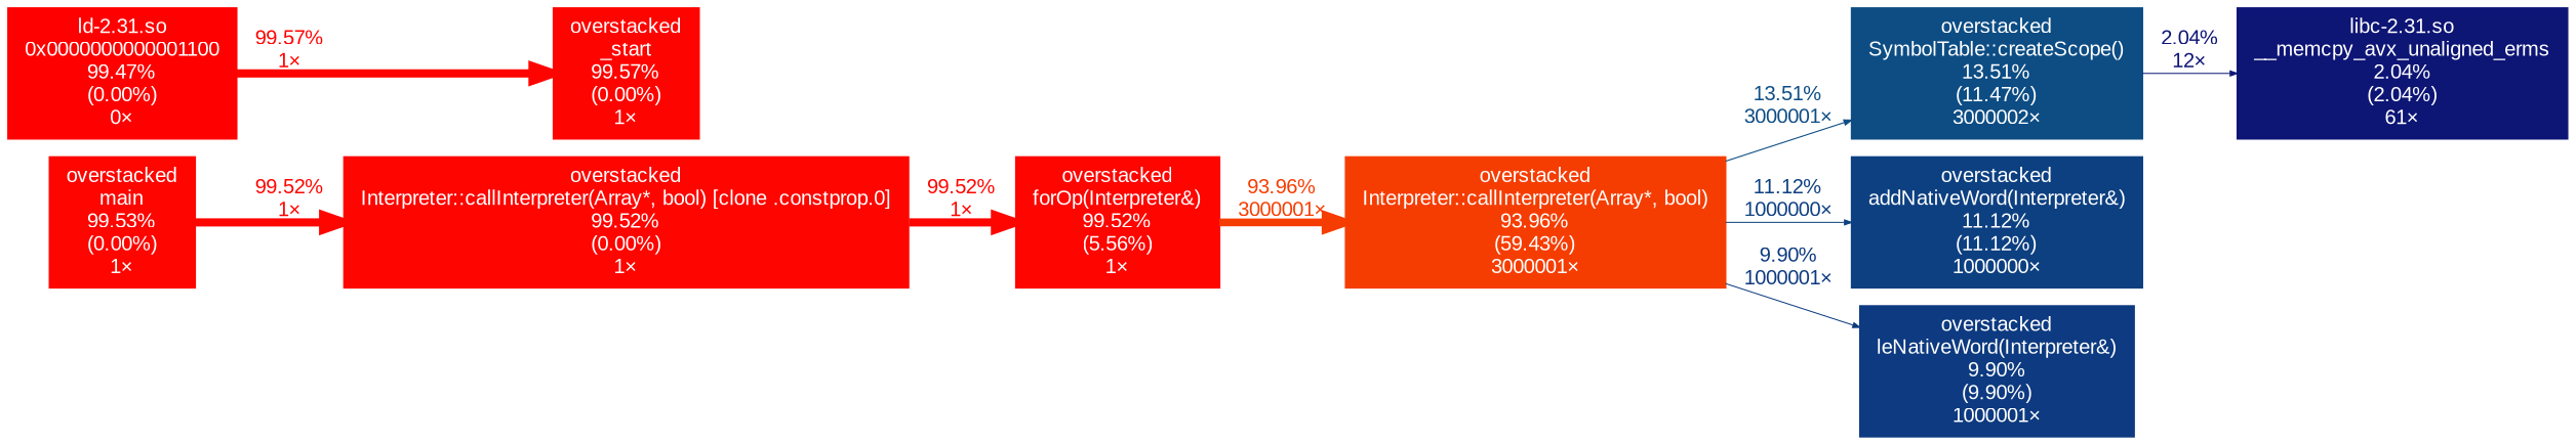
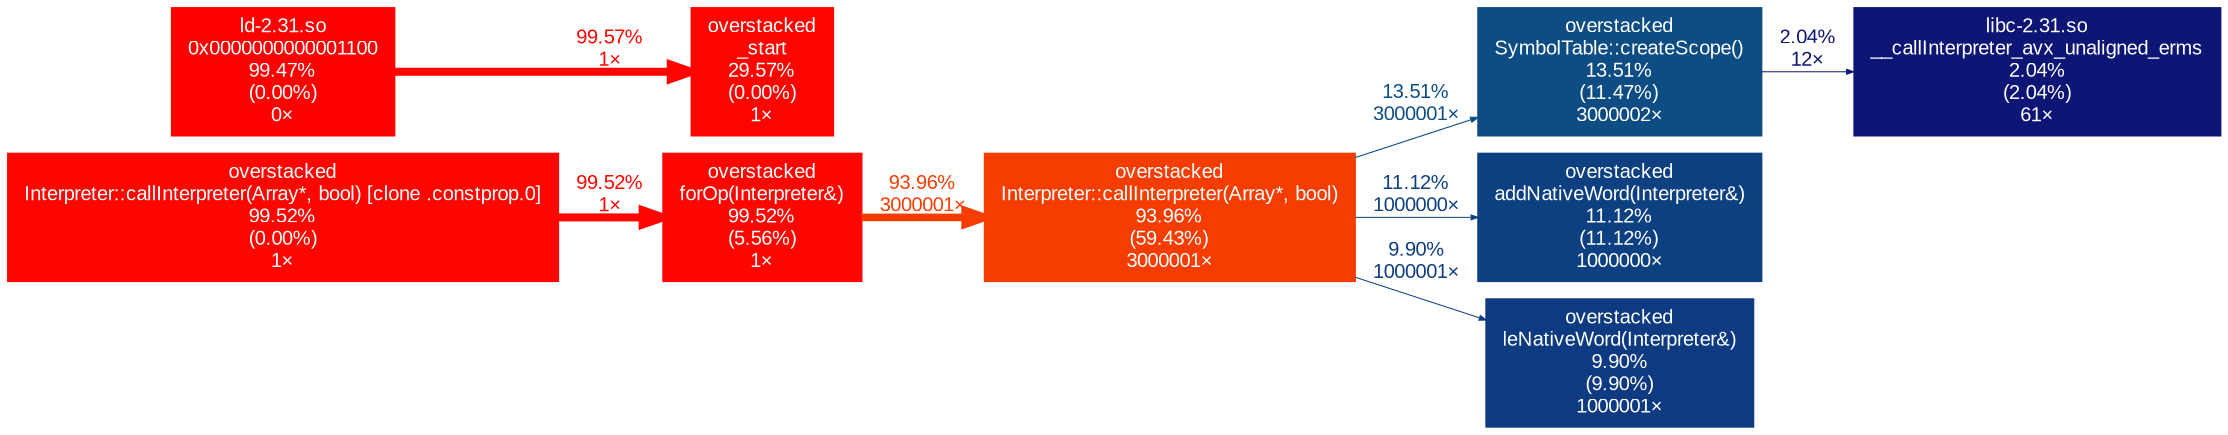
  digraph {
    fontname=Arial
    nodesep=0.125
    rankdir=LR
    ranksep=0.25
    node [color="#fe0500" fontcolor="#ffffff" fontname=Arial fontsize=10.00 shape=box style=filled]
    edge [arrowsize=1.00 color="#fe0500" fontcolor="#fe0500" fontname=Arial fontsize=10.00 labeldistance=3.98 penwidth=3.98]
-   n1 [height=0 label="overstacked\nmain\n99.53%\n(0.00%)\n1×" width=0]
    n2 [height=0 label="overstacked\nInterpreter::callInterpreter(Array*, bool) [clone .constprop.0]\n99.52%\n(0.00%)\n1×" width=0]
    n3 [height=0 label="overstacked\nforOp(Interpreter&)\n99.52%\n(5.56%)\n1×" width=0]
    n4 [color="#ff0000" height=0 label="ld-2.31.so\n0x0000000000001100\n99.47%\n(0.00%)\n0×" width=0]
-   n5 [color="#fe0400" height=0 label="overstacked\n_start\n99.57%\n(0.00%)\n1×" width=0]
+   n5 [color="#fe0400" height=0 label="overstacked\n_start\n29.57%\n(0.00%)\n1×" width=0]
    n6 [color="#f63d01" height=0 label="overstacked\nInterpreter::callInterpreter(Array*, bool)\n93.96%\n(59.43%)\n3000001×" width=0]
    n7 [color="#0d4d84" height=0 label="overstacked\nSymbolTable::createScope()\n13.51%\n(11.47%)\n3000002×" width=0]
    n8 [color="#0d4081" height=0 label="overstacked\naddNativeWord(Interpreter&)\n11.12%\n(11.12%)\n1000000×" width=0]
    n9 [color="#0d3a80" height=0 label="overstacked\nleNativeWord(Interpreter&)\n9.90%\n(9.90%)\n1000001×" width=0]
-   n10 [color="#0d1575" height=0 label="libc-2.31.so\n__memcpy_avx_unaligned_erms\n2.04%\n(2.04%)\n61×" width=0]
-   n1 -> n2 [label="99.52%\n1×"]
+   n10 [color="#0d1575" height=0 label="libc-2.31.so\n__callInterpreter_avx_unaligned_erms\n2.04%\n(2.04%)\n61×" width=0]
    n2 -> n3 [label="99.52%\n1×"]
    n3 -> n6 [arrowsize=0.97 color="#f63d01" fontcolor="#f63d01" label="93.96%\n3000001×" labeldistance=3.76 penwidth=3.76]
    n4 -> n5 [color="#fe0400" fontcolor="#fe0400" label="99.57%\n1×"]
    n6 -> n7 [arrowsize=0.37 color="#0d4d84" fontcolor="#0d4d84" label="13.51%\n3000001×" labeldistance=0.54 penwidth=0.54]
    n6 -> n8 [arrowsize=0.35 color="#0d4081" fontcolor="#0d4081" label="11.12%\n1000000×" labeldistance=0.50 penwidth=0.50]
    n6 -> n9 [arrowsize=0.35 color="#0d3a80" fontcolor="#0d3a80" label="9.90%\n1000001×" labeldistance=0.50 penwidth=0.50]
    n7 -> n10 [arrowsize=0.35 color="#0d1575" fontcolor="#0d1575" label="2.04%\n12×" labeldistance=0.50 penwidth=0.50]
  }
